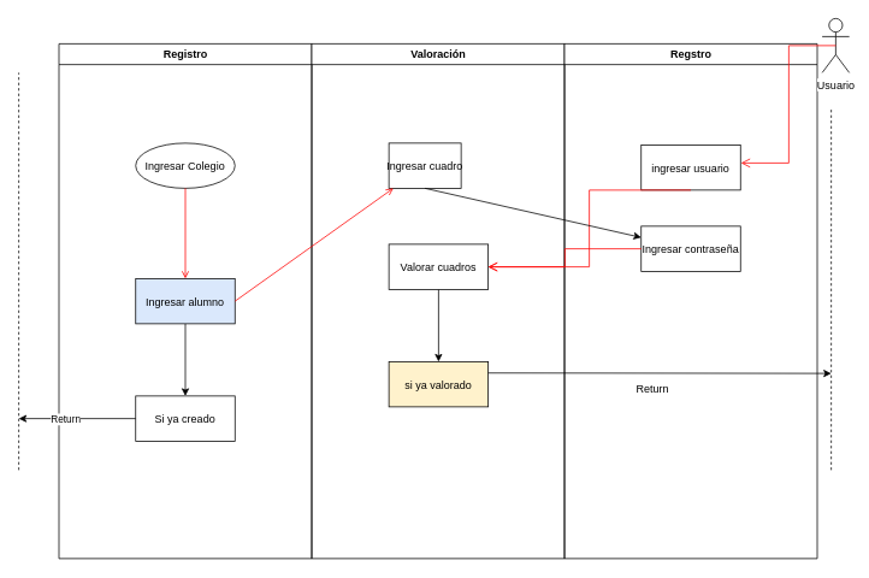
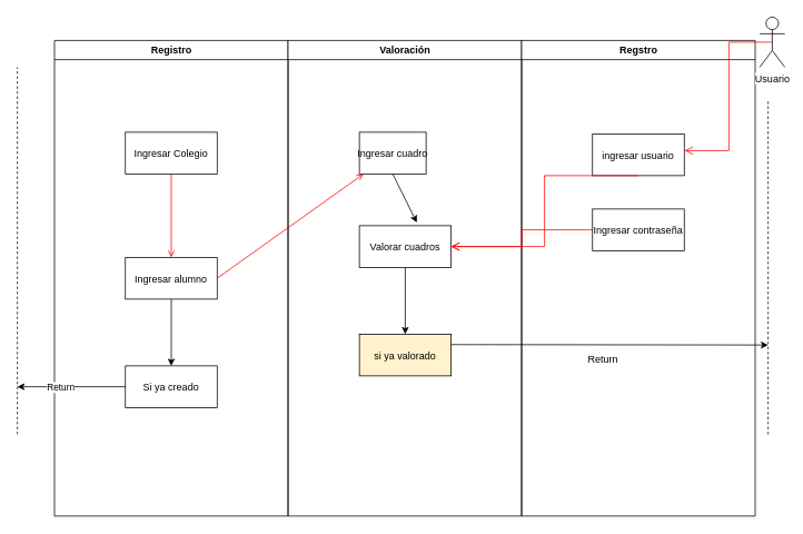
  <mxCell id="0" />
  <mxCell id="1" parent="0" />
  <mxCell id="2" value="Registro" style="swimlane;whiteSpace=wrap" parent="1" vertex="1"><mxGeometry x="64.5" y="48" width="280" height="570" as="geometry" /></mxCell>
- <mxCell id="3" value="Ingresar Colegio" style="ellipse;" parent="2" vertex="1"><mxGeometry x="85" y="110" width="110" height="50" as="geometry" /></mxCell>
+ <mxCell id="3" value="Ingresar Colegio" style="" parent="2" vertex="1"><mxGeometry x="85" y="110" width="110" height="50" as="geometry" /></mxCell>
  <mxCell id="4" value="" style="edgeStyle=orthogonalEdgeStyle;rounded=0;orthogonalLoop=1;jettySize=auto;html=1;" edge="1" parent="2" source="5" target="6"><mxGeometry relative="1" as="geometry" /></mxCell>
- <mxCell id="5" value="Ingresar alumno" style="fillColor=#dae8fc;" parent="2" vertex="1"><mxGeometry x="85" y="260" width="110" height="50" as="geometry" /></mxCell>
+ <mxCell id="5" value="Ingresar alumno" style="" parent="2" vertex="1"><mxGeometry x="85" y="260" width="110" height="50" as="geometry" /></mxCell>
  <mxCell id="6" value="Si ya creado" style="" vertex="1" parent="2"><mxGeometry x="85" y="390" width="110" height="50" as="geometry" /></mxCell>
  <mxCell id="7" value="" style="endArrow=open;strokeColor=#FF0000;endFill=1;rounded=0" parent="2" source="3" target="5" edge="1"><mxGeometry relative="1" as="geometry" /></mxCell>
  <mxCell id="8" value="Valoración" style="swimlane;whiteSpace=wrap" parent="1" vertex="1"><mxGeometry x="344.5" y="48" width="280" height="570" as="geometry" /></mxCell>
  <mxCell id="9" value="Ingresar cuadro" style="" parent="8" vertex="1"><mxGeometry x="85.5" y="110" width="80" height="50" as="geometry" /></mxCell>
  <mxCell id="10" value="Regstro" style="swimlane;whiteSpace=wrap" parent="1" vertex="1"><mxGeometry x="624.5" y="48" width="280" height="570" as="geometry" /></mxCell>
  <mxCell id="11" value="ingresar usuario" style="" parent="10" vertex="1"><mxGeometry x="85" y="112" width="110" height="50" as="geometry" /></mxCell>
  <mxCell id="12" value="Ingresar contraseña" style="" vertex="1" parent="10"><mxGeometry x="85" y="202" width="110" height="50" as="geometry" /></mxCell>
  <mxCell id="13" value="" style="edgeStyle=elbowEdgeStyle;elbow=horizontal;verticalAlign=bottom;endArrow=open;endSize=8;strokeColor=#FF0000;endFill=1;rounded=0;exitX=0.5;exitY=1;exitDx=0;exitDy=0;" edge="1" parent="10" source="11" target="19"><mxGeometry x="-665" y="-58" as="geometry"><mxPoint x="-185" y="160" as="targetPoint" /><mxPoint x="-185.5" y="120" as="sourcePoint" /></mxGeometry></mxCell>
  <mxCell id="14" value="Return" style="text;html=1;align=center;verticalAlign=middle;resizable=0;points=[];autosize=1;" vertex="1" parent="10"><mxGeometry x="72.5" y="372" width="50" height="20" as="geometry" /></mxCell>
  <mxCell id="15" value="" style="endArrow=open;strokeColor=#FF0000;endFill=1;rounded=0;exitX=1;exitY=0.5;exitDx=0;exitDy=0;" parent="1" source="5" target="9" edge="1"><mxGeometry relative="1" as="geometry"><mxPoint x="400" y="293" as="targetPoint" /></mxGeometry></mxCell>
  <mxCell id="16" value="Usuario" style="shape=umlActor;verticalLabelPosition=bottom;labelBackgroundColor=#ffffff;verticalAlign=top;html=1;outlineConnect=0;" vertex="1" parent="1"><mxGeometry x="910" y="20" width="30" height="60" as="geometry" /></mxCell>
  <mxCell id="17" value="" style="edgeStyle=elbowEdgeStyle;elbow=horizontal;verticalAlign=bottom;endArrow=open;endSize=8;strokeColor=#FF0000;endFill=1;rounded=0;exitX=0.5;exitY=0.5;exitDx=0;exitDy=0;exitPerimeter=0;" edge="1" parent="1" source="16"><mxGeometry x="274.5" y="178" as="geometry"><mxPoint x="820" y="180" as="targetPoint" /><mxPoint x="50" y="28" as="sourcePoint" /></mxGeometry></mxCell>
  <mxCell id="18" value="" style="edgeStyle=orthogonalEdgeStyle;rounded=0;orthogonalLoop=1;jettySize=auto;html=1;" edge="1" parent="1" source="19" target="20"><mxGeometry relative="1" as="geometry" /></mxCell>
  <mxCell id="19" value="Valorar cuadros" style="" vertex="1" parent="1"><mxGeometry x="430" y="270" width="110" height="50" as="geometry" /></mxCell>
  <mxCell id="20" value="si ya valorado" style="fillColor=#fff2cc;" vertex="1" parent="1"><mxGeometry x="430" y="400" width="110" height="50" as="geometry" /></mxCell>
  <mxCell id="21" value="" style="edgeStyle=elbowEdgeStyle;elbow=horizontal;verticalAlign=bottom;endArrow=open;endSize=8;strokeColor=#FF0000;endFill=1;rounded=0;exitX=0;exitY=0.5;exitDx=0;exitDy=0;entryX=1;entryY=0.5;entryDx=0;entryDy=0;" edge="1" parent="1" source="12" target="19"><mxGeometry x="-655" y="-48" as="geometry"><mxPoint x="774.5" y="260" as="targetPoint" /><mxPoint x="774.5" y="220" as="sourcePoint" /></mxGeometry></mxCell>
- <mxCell id="22" value="" style="endArrow=classic;html=1;exitX=0.5;exitY=1;exitDx=0;exitDy=0;" edge="1" parent="1" source="9" target="12"><mxGeometry width="50" height="50" relative="1" as="geometry"><mxPoint x="450" y="250" as="sourcePoint" /><mxPoint x="500" y="200" as="targetPoint" /></mxGeometry></mxCell>
+ <mxCell id="22" value="" style="endArrow=classic;html=1;entryX=0.626;entryY=-0.076;entryDx=0;entryDy=0;entryPerimeter=0;exitX=0.5;exitY=1;exitDx=0;exitDy=0;" edge="1" parent="1" source="9" target="19"><mxGeometry width="50" height="50" relative="1" as="geometry"><mxPoint x="450" y="250" as="sourcePoint" /><mxPoint x="500" y="200" as="targetPoint" /></mxGeometry></mxCell>
  <mxCell id="23" value="" style="endArrow=none;dashed=1;html=1;" edge="1" parent="1"><mxGeometry width="50" height="50" relative="1" as="geometry"><mxPoint x="20" y="520" as="sourcePoint" /><mxPoint x="20" y="80" as="targetPoint" /></mxGeometry></mxCell>
  <mxCell id="24" value="" style="endArrow=none;dashed=1;html=1;" edge="1" parent="1"><mxGeometry width="50" height="50" relative="1" as="geometry"><mxPoint x="920" y="520" as="sourcePoint" /><mxPoint x="920" y="120" as="targetPoint" /></mxGeometry></mxCell>
  <mxCell id="25" value="" style="endArrow=classic;html=1;exitX=1;exitY=0.25;exitDx=0;exitDy=0;" edge="1" parent="1" source="20"><mxGeometry width="50" height="50" relative="1" as="geometry"><mxPoint x="450" y="230" as="sourcePoint" /><mxPoint x="920" y="413" as="targetPoint" /></mxGeometry></mxCell>
  <mxCell id="26" value="" style="endArrow=classic;html=1;exitX=0;exitY=0.5;exitDx=0;exitDy=0;" edge="1" parent="1" source="6"><mxGeometry width="50" height="50" relative="1" as="geometry"><mxPoint x="450" y="230" as="sourcePoint" /><mxPoint x="20" y="463" as="targetPoint" /></mxGeometry></mxCell>
  <mxCell id="27" value="Return" style="edgeLabel;html=1;align=center;verticalAlign=middle;resizable=0;points=[];" vertex="1" connectable="0" parent="26"><mxGeometry x="0.201" relative="1" as="geometry"><mxPoint as="offset" /></mxGeometry></mxCell>
